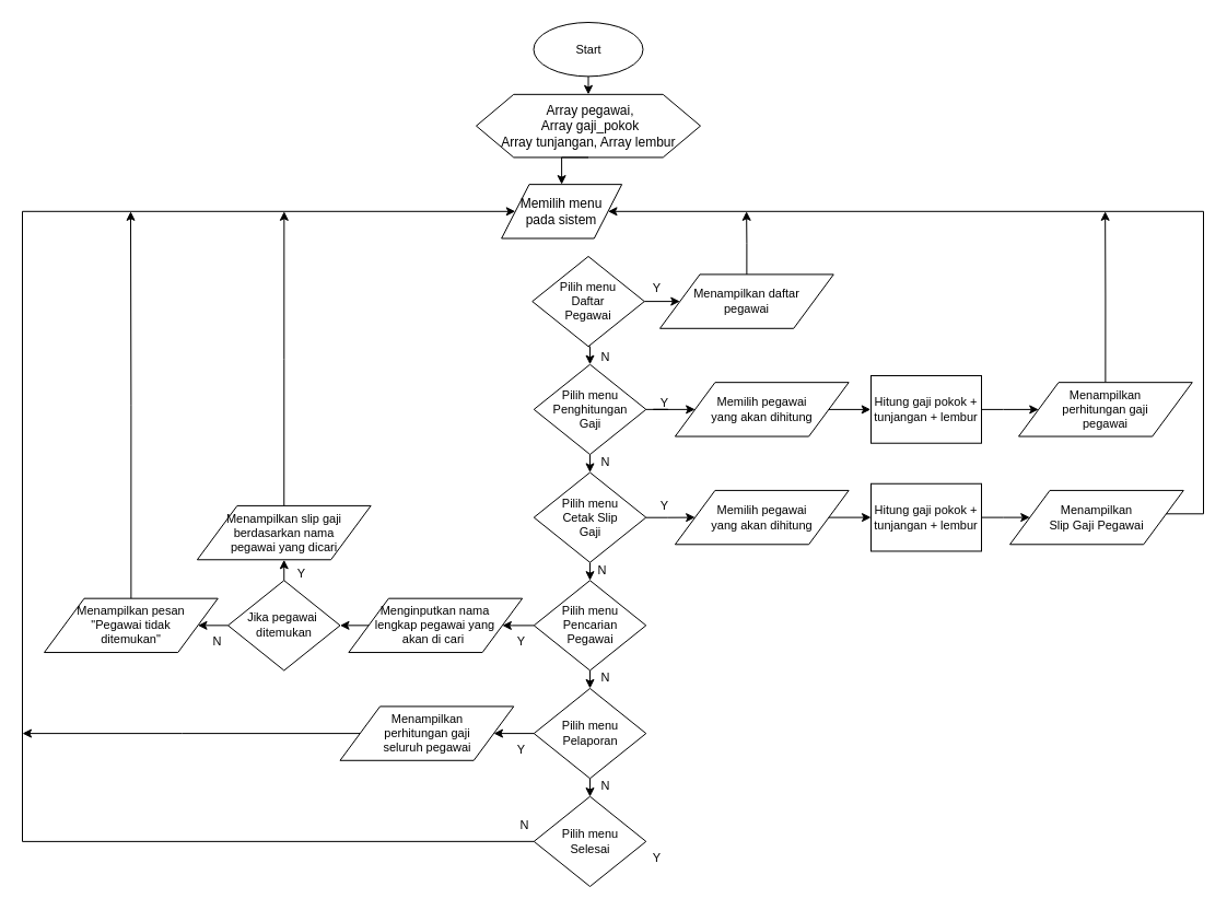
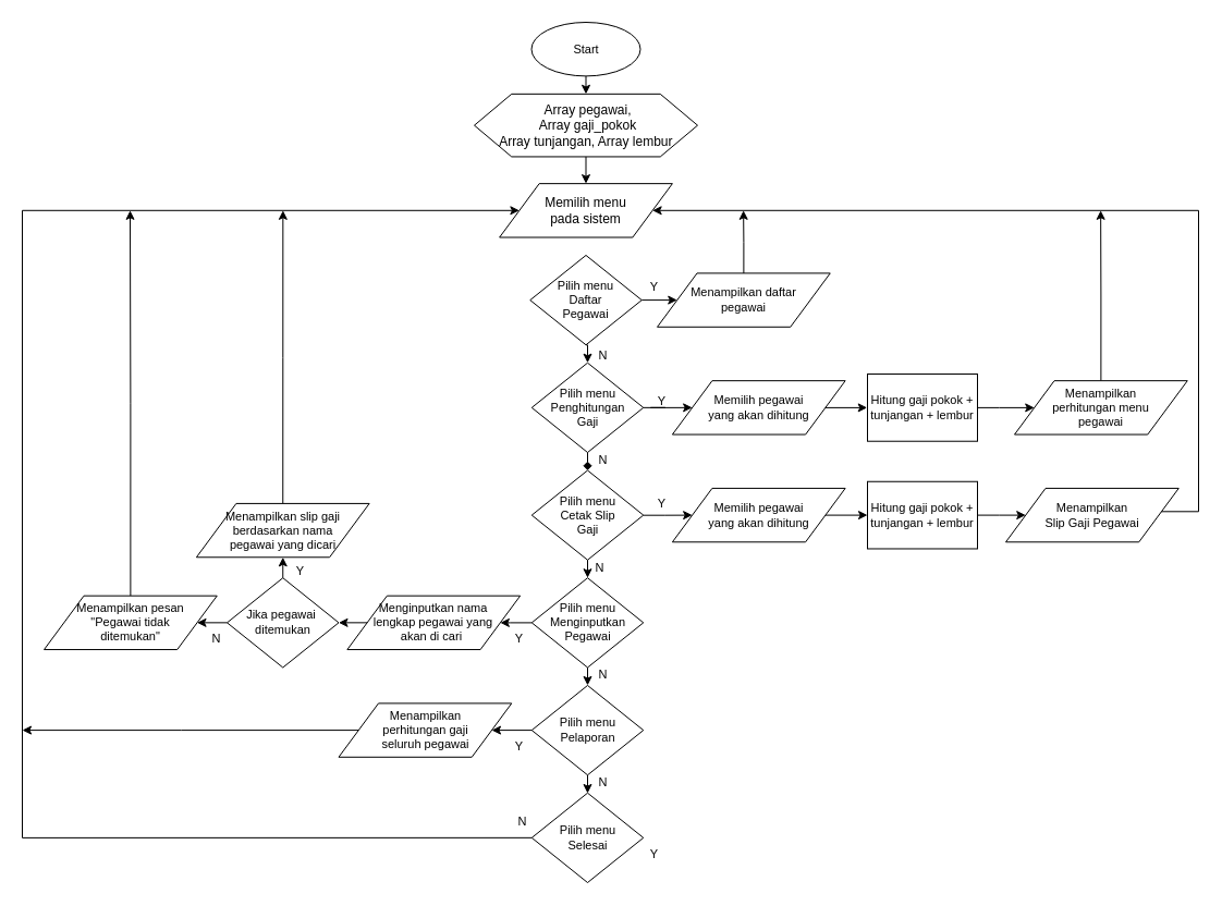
  <mxCell id="0" />
  <mxCell id="1" parent="0" />
  <mxCell id="2" value="" style="group" vertex="1" connectable="0" parent="1"><mxGeometry x="20" y="20" width="1080" height="790" as="geometry" /></mxCell>
  <mxCell id="3" value="" style="verticalLabelPosition=bottom;verticalAlign=top;html=1;shape=hexagon;perimeter=hexagonPerimeter2;arcSize=6;size=0.167;strokeWidth=1;" vertex="1" parent="2"><mxGeometry x="415" y="65.833" width="205" height="57.604" as="geometry" /></mxCell>
  <mxCell id="4" style="edgeStyle=orthogonalEdgeStyle;rounded=0;orthogonalLoop=1;jettySize=auto;html=1;exitX=0.5;exitY=1;exitDx=0;exitDy=0;exitPerimeter=0;entryX=0.5;entryY=0;entryDx=0;entryDy=0;fontSize=11;" edge="1" parent="2" source="5" target="3"><mxGeometry relative="1" as="geometry" /></mxCell>
  <mxCell id="5" value="Start" style="strokeWidth=1;html=1;shape=mxgraph.flowchart.start_1;whiteSpace=wrap;fontSize=11;" vertex="1" parent="2"><mxGeometry x="467.5" width="100" height="49.375" as="geometry" /></mxCell>
  <mxCell id="6" value="Array pegawai, &lt;br&gt;Array gaji_pokok&lt;br&gt;Array tunjangan, Array lembur&amp;nbsp;" style="text;html=1;resizable=0;autosize=1;align=center;verticalAlign=middle;points=[];fillColor=none;strokeColor=none;rounded=0;" vertex="1" parent="2"><mxGeometry x="429" y="69.948" width="180" height="50" as="geometry" /></mxCell>
- <mxCell id="7" value="Memilih menu&lt;br&gt;pada sistem" style="shape=parallelogram;html=1;strokeWidth=1;perimeter=parallelogramPerimeter;whiteSpace=wrap;rounded=0;arcSize=12;size=0.23;" vertex="1" parent="2"><mxGeometry x="438.13" y="148.125" width="110" height="49.375" as="geometry" /></mxCell>
+ <mxCell id="7" value="Memilih menu&lt;br&gt;pada sistem" style="shape=parallelogram;html=1;strokeWidth=1;perimeter=parallelogramPerimeter;whiteSpace=wrap;rounded=0;arcSize=12;size=0.23;" vertex="1" parent="2"><mxGeometry x="438.13" y="148.125" width="158.75" height="49.375" as="geometry" /></mxCell>
  <mxCell id="8" style="edgeStyle=orthogonalEdgeStyle;rounded=0;orthogonalLoop=1;jettySize=auto;html=1;exitX=0.5;exitY=1;exitDx=0;exitDy=0;entryX=0.5;entryY=0;entryDx=0;entryDy=0;fontSize=11;" edge="1" parent="2" source="3" target="7"><mxGeometry relative="1" as="geometry" /></mxCell>
  <mxCell id="9" style="edgeStyle=orthogonalEdgeStyle;rounded=0;orthogonalLoop=1;jettySize=auto;html=1;exitX=1;exitY=0.5;exitDx=0;exitDy=0;exitPerimeter=0;entryX=0;entryY=0.5;entryDx=0;entryDy=0;fontSize=11;" edge="1" parent="2" source="10" target="12"><mxGeometry relative="1" as="geometry" /></mxCell>
  <mxCell id="10" value="Pilih menu&lt;br style=&quot;font-size: 11px;&quot;&gt;Daftar&lt;br style=&quot;font-size: 11px;&quot;&gt;Pegawai" style="strokeWidth=1;html=1;shape=mxgraph.flowchart.decision;whiteSpace=wrap;rounded=0;fontSize=11;" vertex="1" parent="2"><mxGeometry x="466.25" y="213.958" width="102.5" height="82.292" as="geometry" /></mxCell>
  <mxCell id="11" style="edgeStyle=orthogonalEdgeStyle;rounded=0;orthogonalLoop=1;jettySize=auto;html=1;exitX=0.5;exitY=0;exitDx=0;exitDy=0;fontSize=11;" edge="1" parent="2" source="12"><mxGeometry relative="1" as="geometry"><mxPoint x="662.143" y="172.812" as="targetPoint" /></mxGeometry></mxCell>
  <mxCell id="12" value="Menampilkan daftar&lt;br style=&quot;font-size: 11px;&quot;&gt;pegawai" style="shape=parallelogram;html=1;strokeWidth=1;perimeter=parallelogramPerimeter;whiteSpace=wrap;rounded=0;arcSize=12;size=0.23;fontSize=11;" vertex="1" parent="2"><mxGeometry x="583" y="230.417" width="158.75" height="49.375" as="geometry" /></mxCell>
  <mxCell id="13" value="Pilih menu&lt;br style=&quot;font-size: 11px;&quot;&gt;Penghitungan&lt;br style=&quot;font-size: 11px;&quot;&gt;Gaji" style="strokeWidth=1;html=1;shape=mxgraph.flowchart.decision;whiteSpace=wrap;rounded=0;fontSize=11;" vertex="1" parent="2"><mxGeometry x="467.75" y="312.708" width="102.5" height="82.292" as="geometry" /></mxCell>
  <mxCell id="14" style="edgeStyle=orthogonalEdgeStyle;rounded=0;orthogonalLoop=1;jettySize=auto;html=1;exitX=0.5;exitY=1;exitDx=0;exitDy=0;exitPerimeter=0;entryX=0.5;entryY=0;entryDx=0;entryDy=0;entryPerimeter=0;fontSize=11;" edge="1" parent="2" source="10" target="13"><mxGeometry relative="1" as="geometry" /></mxCell>
  <mxCell id="15" value="Memilih pegawai&lt;br style=&quot;font-size: 11px;&quot;&gt;yang akan dihitung" style="shape=parallelogram;html=1;strokeWidth=1;perimeter=parallelogramPerimeter;whiteSpace=wrap;rounded=0;arcSize=12;size=0.23;fontSize=11;" vertex="1" parent="2"><mxGeometry x="596.88" y="329.167" width="158.75" height="49.375" as="geometry" /></mxCell>
  <mxCell id="16" style="edgeStyle=orthogonalEdgeStyle;rounded=0;orthogonalLoop=1;jettySize=auto;html=1;exitX=1;exitY=0.5;exitDx=0;exitDy=0;exitPerimeter=0;entryX=0;entryY=0.5;entryDx=0;entryDy=0;fontSize=11;" edge="1" parent="2" source="13" target="15"><mxGeometry relative="1" as="geometry" /></mxCell>
  <mxCell id="17" value="Hitung gaji pokok + tunjangan + lembur" style="rounded=0;whiteSpace=wrap;html=1;absoluteArcSize=1;arcSize=14;strokeWidth=1;fontSize=11;" vertex="1" parent="2"><mxGeometry x="776" y="322.995" width="101" height="61.719" as="geometry" /></mxCell>
  <mxCell id="18" value="" style="edgeStyle=orthogonalEdgeStyle;rounded=0;orthogonalLoop=1;jettySize=auto;html=1;fontSize=11;" edge="1" parent="2" source="15" target="17"><mxGeometry relative="1" as="geometry" /></mxCell>
  <mxCell id="19" style="edgeStyle=orthogonalEdgeStyle;rounded=0;orthogonalLoop=1;jettySize=auto;html=1;exitX=0.5;exitY=0;exitDx=0;exitDy=0;fontSize=11;" edge="1" parent="2" source="20"><mxGeometry relative="1" as="geometry"><mxPoint x="990.143" y="172.812" as="targetPoint" /></mxGeometry></mxCell>
- <mxCell id="20" value="Menampilkan&lt;br style=&quot;font-size: 11px;&quot;&gt;perhitungan gaji&lt;br style=&quot;font-size: 11px;&quot;&gt;pegawai" style="shape=parallelogram;html=1;strokeWidth=1;perimeter=parallelogramPerimeter;whiteSpace=wrap;rounded=0;arcSize=12;size=0.23;fontSize=11;" vertex="1" parent="2"><mxGeometry x="911" y="329.167" width="158.75" height="49.375" as="geometry" /></mxCell>
+ <mxCell id="20" value="Menampilkan&lt;br style=&quot;font-size: 11px;&quot;&gt;perhitungan menu&lt;br style=&quot;font-size: 11px;&quot;&gt;pegawai" style="shape=parallelogram;html=1;strokeWidth=1;perimeter=parallelogramPerimeter;whiteSpace=wrap;rounded=0;arcSize=12;size=0.23;fontSize=11;" vertex="1" parent="2"><mxGeometry x="911" y="329.167" width="158.75" height="49.375" as="geometry" /></mxCell>
  <mxCell id="21" value="" style="edgeStyle=orthogonalEdgeStyle;rounded=0;orthogonalLoop=1;jettySize=auto;html=1;fontSize=11;" edge="1" parent="2" source="17" target="20"><mxGeometry relative="1" as="geometry" /></mxCell>
  <mxCell id="22" value="Pilih menu&lt;br style=&quot;font-size: 11px;&quot;&gt;Cetak Slip&lt;br style=&quot;font-size: 11px;&quot;&gt;Gaji" style="strokeWidth=1;html=1;shape=mxgraph.flowchart.decision;whiteSpace=wrap;rounded=0;fontSize=11;" vertex="1" parent="2"><mxGeometry x="467.75" y="411.458" width="102.5" height="82.292" as="geometry" /></mxCell>
- <mxCell id="23" style="edgeStyle=orthogonalEdgeStyle;rounded=0;orthogonalLoop=1;jettySize=auto;html=1;exitX=0.5;exitY=1;exitDx=0;exitDy=0;exitPerimeter=0;entryX=0.5;entryY=0;entryDx=0;entryDy=0;entryPerimeter=0;fontSize=11;" edge="1" parent="2" source="13" target="22"><mxGeometry relative="1" as="geometry" /></mxCell>
+ <mxCell id="23" style="edgeStyle=orthogonalEdgeStyle;rounded=0;orthogonalLoop=1;jettySize=auto;html=1;exitX=0.5;exitY=1;exitDx=0;exitDy=0;exitPerimeter=0;entryX=0.5;entryY=0;entryDx=0;entryDy=0;entryPerimeter=0;fontSize=11;endArrow=diamond;" edge="1" parent="2" source="13" target="22"><mxGeometry relative="1" as="geometry" /></mxCell>
  <mxCell id="24" style="edgeStyle=orthogonalEdgeStyle;rounded=0;orthogonalLoop=1;jettySize=auto;html=1;exitX=1;exitY=0.5;exitDx=0;exitDy=0;entryX=1;entryY=0.5;entryDx=0;entryDy=0;fontSize=11;" edge="1" parent="2" source="25" target="7"><mxGeometry relative="1" as="geometry"><Array as="points"><mxPoint x="1080" y="449.312" /><mxPoint x="1080" y="172.812" /></Array></mxGeometry></mxCell>
  <mxCell id="25" value="Menampilkan&lt;br style=&quot;font-size: 11px;&quot;&gt;Slip Gaji Pegawai" style="shape=parallelogram;html=1;strokeWidth=1;perimeter=parallelogramPerimeter;whiteSpace=wrap;rounded=0;arcSize=12;size=0.23;fontSize=11;" vertex="1" parent="2"><mxGeometry x="903" y="427.917" width="158.75" height="49.375" as="geometry" /></mxCell>
  <mxCell id="26" value="Memilih pegawai&lt;br style=&quot;font-size: 11px;&quot;&gt;yang akan dihitung" style="shape=parallelogram;html=1;strokeWidth=1;perimeter=parallelogramPerimeter;whiteSpace=wrap;rounded=0;arcSize=12;size=0.23;fontSize=11;" vertex="1" parent="2"><mxGeometry x="596.88" y="427.917" width="158.75" height="49.375" as="geometry" /></mxCell>
  <mxCell id="27" value="" style="edgeStyle=orthogonalEdgeStyle;rounded=0;orthogonalLoop=1;jettySize=auto;html=1;fontSize=11;" edge="1" parent="2" source="22" target="26"><mxGeometry relative="1" as="geometry" /></mxCell>
  <mxCell id="28" value="" style="edgeStyle=orthogonalEdgeStyle;rounded=0;orthogonalLoop=1;jettySize=auto;html=1;fontSize=11;" edge="1" parent="2" source="29" target="25"><mxGeometry relative="1" as="geometry" /></mxCell>
  <mxCell id="29" value="Hitung gaji pokok + tunjangan + lembur" style="rounded=0;whiteSpace=wrap;html=1;absoluteArcSize=1;arcSize=14;strokeWidth=1;fontSize=11;" vertex="1" parent="2"><mxGeometry x="776" y="421.745" width="101" height="61.719" as="geometry" /></mxCell>
  <mxCell id="30" style="edgeStyle=orthogonalEdgeStyle;rounded=0;orthogonalLoop=1;jettySize=auto;html=1;exitX=1;exitY=0.5;exitDx=0;exitDy=0;entryX=0;entryY=0.5;entryDx=0;entryDy=0;fontSize=11;" edge="1" parent="2" source="26" target="29"><mxGeometry relative="1" as="geometry" /></mxCell>
- <mxCell id="31" value="Pilih menu&lt;br style=&quot;font-size: 11px&quot;&gt;Pencarian&lt;br&gt;Pegawai" style="strokeWidth=1;html=1;shape=mxgraph.flowchart.decision;whiteSpace=wrap;rounded=0;fontSize=11;" vertex="1" parent="2"><mxGeometry x="467.75" y="510.208" width="102.5" height="82.292" as="geometry" /></mxCell>
+ <mxCell id="31" value="Pilih menu&lt;br style=&quot;font-size: 11px&quot;&gt;Menginputkan&lt;br&gt;Pegawai" style="strokeWidth=1;html=1;shape=mxgraph.flowchart.decision;whiteSpace=wrap;rounded=0;fontSize=11;" vertex="1" parent="2"><mxGeometry x="467.75" y="510.208" width="102.5" height="82.292" as="geometry" /></mxCell>
  <mxCell id="32" style="edgeStyle=orthogonalEdgeStyle;rounded=0;orthogonalLoop=1;jettySize=auto;html=1;exitX=0.5;exitY=1;exitDx=0;exitDy=0;exitPerimeter=0;entryX=0.5;entryY=0;entryDx=0;entryDy=0;entryPerimeter=0;fontSize=11;" edge="1" parent="2" source="22" target="31"><mxGeometry relative="1" as="geometry" /></mxCell>
  <mxCell id="33" value="Menginputkan nama&lt;br style=&quot;font-size: 11px;&quot;&gt;lengkap pegawai yang&lt;br style=&quot;font-size: 11px;&quot;&gt;akan di cari&amp;nbsp;" style="shape=parallelogram;html=1;strokeWidth=1;perimeter=parallelogramPerimeter;whiteSpace=wrap;rounded=0;arcSize=12;size=0.23;fontSize=11;" vertex="1" parent="2"><mxGeometry x="298.38" y="526.667" width="158.75" height="49.375" as="geometry" /></mxCell>
  <mxCell id="34" value="" style="edgeStyle=orthogonalEdgeStyle;rounded=0;orthogonalLoop=1;jettySize=auto;html=1;fontSize=11;entryX=1;entryY=0.5;entryDx=0;entryDy=0;" edge="1" parent="2" source="31" target="33"><mxGeometry relative="1" as="geometry"><mxPoint x="445" y="551" as="targetPoint" /></mxGeometry></mxCell>
  <mxCell id="35" style="edgeStyle=orthogonalEdgeStyle;rounded=0;orthogonalLoop=1;jettySize=auto;html=1;exitX=0.5;exitY=0;exitDx=0;exitDy=0;exitPerimeter=0;entryX=0.5;entryY=1;entryDx=0;entryDy=0;fontSize=11;" edge="1" parent="2" source="36" target="42"><mxGeometry relative="1" as="geometry" /></mxCell>
  <mxCell id="36" value="Jika pegawai&amp;nbsp;&lt;br&gt;ditemukan" style="strokeWidth=1;html=1;shape=mxgraph.flowchart.decision;whiteSpace=wrap;rounded=0;fontSize=11;" vertex="1" parent="2"><mxGeometry x="188" y="510.208" width="102.5" height="82.292" as="geometry" /></mxCell>
  <mxCell id="37" style="edgeStyle=orthogonalEdgeStyle;rounded=0;orthogonalLoop=1;jettySize=auto;html=1;exitX=0;exitY=0.5;exitDx=0;exitDy=0;entryX=1;entryY=0.5;entryDx=0;entryDy=0;entryPerimeter=0;fontSize=11;" edge="1" parent="2" source="33" target="36"><mxGeometry relative="1" as="geometry" /></mxCell>
  <mxCell id="38" style="edgeStyle=orthogonalEdgeStyle;rounded=0;orthogonalLoop=1;jettySize=auto;html=1;exitX=0.5;exitY=0;exitDx=0;exitDy=0;fontSize=11;" edge="1" parent="2" source="39"><mxGeometry relative="1" as="geometry"><mxPoint x="99" y="172.812" as="targetPoint" /></mxGeometry></mxCell>
  <mxCell id="39" value="Menampilkan pesan&lt;br&gt;&quot;Pegawai tidak &lt;br&gt;ditemukan&quot;" style="shape=parallelogram;html=1;strokeWidth=1;perimeter=parallelogramPerimeter;whiteSpace=wrap;rounded=0;arcSize=12;size=0.23;fontSize=11;" vertex="1" parent="2"><mxGeometry x="20" y="526.667" width="158.75" height="49.375" as="geometry" /></mxCell>
  <mxCell id="40" style="edgeStyle=orthogonalEdgeStyle;rounded=0;orthogonalLoop=1;jettySize=auto;html=1;exitX=0;exitY=0.5;exitDx=0;exitDy=0;exitPerimeter=0;fontSize=11;entryX=1;entryY=0.5;entryDx=0;entryDy=0;" edge="1" parent="2" source="36" target="39"><mxGeometry relative="1" as="geometry"><mxPoint x="165" y="551" as="targetPoint" /></mxGeometry></mxCell>
  <mxCell id="41" style="edgeStyle=orthogonalEdgeStyle;rounded=0;orthogonalLoop=1;jettySize=auto;html=1;exitX=0.5;exitY=0;exitDx=0;exitDy=0;fontSize=11;" edge="1" parent="2" source="42"><mxGeometry relative="1" as="geometry"><mxPoint x="239.333" y="172.812" as="targetPoint" /></mxGeometry></mxCell>
  <mxCell id="42" value="Menampilkan slip gaji&lt;br&gt;berdasarkan nama&lt;br&gt;pegawai yang dicari" style="shape=parallelogram;html=1;strokeWidth=1;perimeter=parallelogramPerimeter;whiteSpace=wrap;rounded=0;arcSize=12;size=0.23;fontSize=11;" vertex="1" parent="2"><mxGeometry x="159.88" y="441.906" width="158.75" height="49.375" as="geometry" /></mxCell>
  <mxCell id="43" value="Pilih menu&lt;br style=&quot;font-size: 11px&quot;&gt;Pelaporan" style="strokeWidth=1;html=1;shape=mxgraph.flowchart.decision;whiteSpace=wrap;rounded=0;fontSize=11;" vertex="1" parent="2"><mxGeometry x="467.75" y="608.958" width="102.5" height="82.292" as="geometry" /></mxCell>
  <mxCell id="44" style="edgeStyle=orthogonalEdgeStyle;rounded=0;orthogonalLoop=1;jettySize=auto;html=1;exitX=0.5;exitY=1;exitDx=0;exitDy=0;exitPerimeter=0;entryX=0.5;entryY=0;entryDx=0;entryDy=0;entryPerimeter=0;fontSize=11;" edge="1" parent="2" source="31" target="43"><mxGeometry relative="1" as="geometry" /></mxCell>
  <mxCell id="45" style="edgeStyle=orthogonalEdgeStyle;rounded=0;orthogonalLoop=1;jettySize=auto;html=1;exitX=0;exitY=0.5;exitDx=0;exitDy=0;exitPerimeter=0;entryX=0;entryY=0.5;entryDx=0;entryDy=0;fontSize=11;" edge="1" parent="2" source="46" target="7"><mxGeometry relative="1" as="geometry"><Array as="points"><mxPoint y="748.854" /><mxPoint y="172.812" /></Array></mxGeometry></mxCell>
  <mxCell id="46" value="Pilih menu&lt;br style=&quot;font-size: 11px&quot;&gt;Selesai" style="strokeWidth=1;html=1;shape=mxgraph.flowchart.decision;whiteSpace=wrap;rounded=0;fontSize=11;" vertex="1" parent="2"><mxGeometry x="467.75" y="707.708" width="102.5" height="82.292" as="geometry" /></mxCell>
  <mxCell id="47" style="edgeStyle=orthogonalEdgeStyle;rounded=0;orthogonalLoop=1;jettySize=auto;html=1;exitX=0;exitY=0.5;exitDx=0;exitDy=0;fontSize=11;" edge="1" parent="2" source="48"><mxGeometry relative="1" as="geometry"><mxPoint y="650.104" as="targetPoint" /></mxGeometry></mxCell>
  <mxCell id="48" value="Menampilkan&lt;br&gt;perhitungan gaji &lt;br&gt;seluruh pegawai" style="shape=parallelogram;html=1;strokeWidth=1;perimeter=parallelogramPerimeter;whiteSpace=wrap;rounded=0;arcSize=12;size=0.23;fontSize=11;" vertex="1" parent="2"><mxGeometry x="290.5" y="625.417" width="158.75" height="49.375" as="geometry" /></mxCell>
  <mxCell id="49" style="edgeStyle=orthogonalEdgeStyle;rounded=0;orthogonalLoop=1;jettySize=auto;html=1;exitX=0;exitY=0.5;exitDx=0;exitDy=0;exitPerimeter=0;entryX=1;entryY=0.5;entryDx=0;entryDy=0;fontSize=11;" edge="1" parent="2" source="43" target="48"><mxGeometry relative="1" as="geometry" /></mxCell>
  <mxCell id="50" value="Y" style="text;html=1;resizable=0;autosize=1;align=center;verticalAlign=middle;points=[];fillColor=none;strokeColor=none;rounded=0;fontSize=11;" vertex="1" parent="2"><mxGeometry x="570.25" y="233.42" width="20" height="20" as="geometry" /></mxCell>
  <mxCell id="51" value="N" style="text;html=1;resizable=0;autosize=1;align=center;verticalAlign=middle;points=[];fillColor=none;strokeColor=none;rounded=0;fontSize=11;" vertex="1" parent="2"><mxGeometry x="523" y="295.71" width="20" height="20" as="geometry" /></mxCell>
  <mxCell id="52" value="Y" style="text;html=1;resizable=0;autosize=1;align=center;verticalAlign=middle;points=[];fillColor=none;strokeColor=none;rounded=0;fontSize=11;" vertex="1" parent="2"><mxGeometry x="576.88" y="338" width="20" height="20" as="geometry" /></mxCell>
  <mxCell id="53" value="N" style="text;html=1;resizable=0;autosize=1;align=center;verticalAlign=middle;points=[];fillColor=none;strokeColor=none;rounded=0;fontSize=11;" vertex="1" parent="2"><mxGeometry x="523" y="392.0" width="20" height="20" as="geometry" /></mxCell>
  <mxCell id="54" value="Y" style="text;html=1;resizable=0;autosize=1;align=center;verticalAlign=middle;points=[];fillColor=none;strokeColor=none;rounded=0;fontSize=11;" vertex="1" parent="2"><mxGeometry x="576.88" y="431.92" width="20" height="20" as="geometry" /></mxCell>
  <mxCell id="55" value="N" style="text;html=1;resizable=0;autosize=1;align=center;verticalAlign=middle;points=[];fillColor=none;strokeColor=none;rounded=0;fontSize=11;" vertex="1" parent="2"><mxGeometry x="520" y="491.28" width="20" height="20" as="geometry" /></mxCell>
  <mxCell id="56" value="Y" style="text;html=1;resizable=0;autosize=1;align=center;verticalAlign=middle;points=[];fillColor=none;strokeColor=none;rounded=0;fontSize=11;" vertex="1" parent="2"><mxGeometry x="446.25" y="556.04" width="20" height="20" as="geometry" /></mxCell>
  <mxCell id="57" value="N" style="text;html=1;resizable=0;autosize=1;align=center;verticalAlign=middle;points=[];fillColor=none;strokeColor=none;rounded=0;fontSize=11;" vertex="1" parent="2"><mxGeometry x="523" y="588.96" width="20" height="20" as="geometry" /></mxCell>
  <mxCell id="58" value="Y" style="text;html=1;resizable=0;autosize=1;align=center;verticalAlign=middle;points=[];fillColor=none;strokeColor=none;rounded=0;fontSize=11;" vertex="1" parent="2"><mxGeometry x="446.25" y="654.79" width="20" height="20" as="geometry" /></mxCell>
  <mxCell id="59" value="N" style="text;html=1;resizable=0;autosize=1;align=center;verticalAlign=middle;points=[];fillColor=none;strokeColor=none;rounded=0;fontSize=11;" vertex="1" parent="2"><mxGeometry x="523" y="687.71" width="20" height="20" as="geometry" /></mxCell>
  <mxCell id="60" value="Y" style="text;html=1;resizable=0;autosize=1;align=center;verticalAlign=middle;points=[];fillColor=none;strokeColor=none;rounded=0;fontSize=11;" vertex="1" parent="2"><mxGeometry x="570.25" y="753.54" width="20" height="20" as="geometry" /></mxCell>
  <mxCell id="61" value="N" style="text;html=1;resizable=0;autosize=1;align=center;verticalAlign=middle;points=[];fillColor=none;strokeColor=none;rounded=0;fontSize=11;" vertex="1" parent="2"><mxGeometry x="449.25" y="724.17" width="20" height="20" as="geometry" /></mxCell>
  <mxCell id="62" value="Y" style="text;html=1;resizable=0;autosize=1;align=center;verticalAlign=middle;points=[];fillColor=none;strokeColor=none;rounded=0;fontSize=11;" vertex="1" parent="2"><mxGeometry x="245" y="493.75" width="20" height="20" as="geometry" /></mxCell>
  <mxCell id="63" value="N" style="text;html=1;resizable=0;autosize=1;align=center;verticalAlign=middle;points=[];fillColor=none;strokeColor=none;rounded=0;fontSize=11;" vertex="1" parent="2"><mxGeometry x="168" y="556.04" width="20" height="20" as="geometry" /></mxCell>
  <mxCell id="64" style="edgeStyle=orthogonalEdgeStyle;rounded=0;orthogonalLoop=1;jettySize=auto;html=1;exitX=0.5;exitY=1;exitDx=0;exitDy=0;exitPerimeter=0;fontSize=11;" edge="1" parent="1" source="43"><mxGeometry relative="1" as="geometry"><mxPoint x="539" y="728" as="targetPoint" /></mxGeometry></mxCell>
